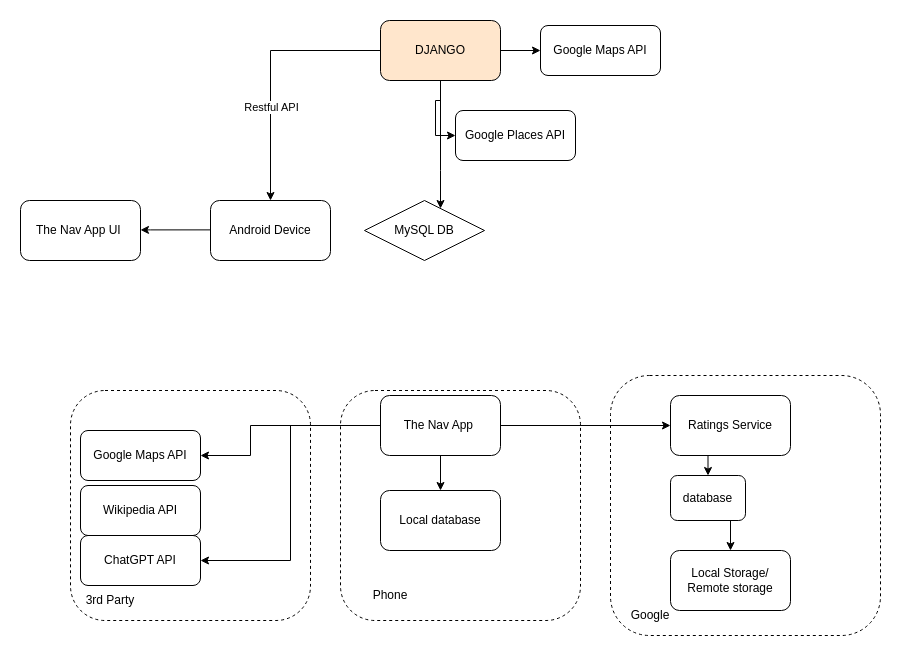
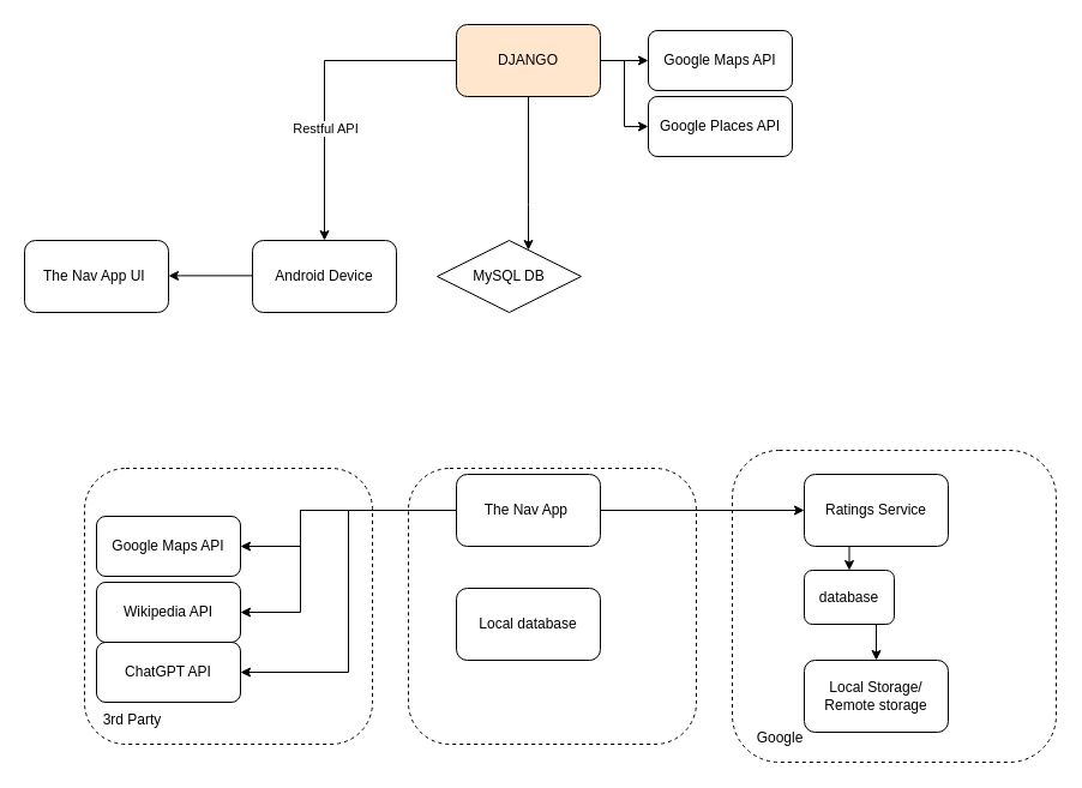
  <mxCell id="0" />
  <mxCell id="1" parent="0" />
  <mxCell id="2" value="" style="rounded=1;whiteSpace=wrap;html=1;gradientColor=none;fillColor=none;dashed=1;" vertex="1" parent="1"><mxGeometry x="340" y="390" width="240" height="230" as="geometry" /></mxCell>
  <mxCell id="3" value="" style="rounded=1;whiteSpace=wrap;html=1;gradientColor=none;fillColor=none;dashed=1;" vertex="1" parent="1"><mxGeometry x="70" y="390" width="240" height="230" as="geometry" /></mxCell>
- <mxCell id="4" value="Google Places API" style="rounded=1;whiteSpace=wrap;html=1;" parent="1" vertex="1"><mxGeometry x="455" y="110" width="120" height="50" as="geometry" /></mxCell>
+ <mxCell id="4" value="Google Places API" style="rounded=1;whiteSpace=wrap;html=1;" parent="1" vertex="1"><mxGeometry x="540" y="80" width="120" height="50" as="geometry" /></mxCell>
  <mxCell id="5" value="Android Device" style="rounded=1;whiteSpace=wrap;html=1;" parent="1" vertex="1"><mxGeometry x="210" y="200" width="120" height="60" as="geometry" /></mxCell>
  <mxCell id="6" value="Google Maps API" style="rounded=1;whiteSpace=wrap;html=1;" parent="1" vertex="1"><mxGeometry x="540" y="25" width="120" height="50" as="geometry" /></mxCell>
  <mxCell id="7" value="MySQL DB" style="rhombus;whiteSpace=wrap;html=1;" vertex="1" parent="1"><mxGeometry x="364" y="200" width="120" height="60" as="geometry" /></mxCell>
  <mxCell id="8" style="edgeStyle=orthogonalEdgeStyle;rounded=0;orthogonalLoop=1;jettySize=auto;html=1;" edge="1" parent="1" source="13" target="5"><mxGeometry relative="1" as="geometry" /></mxCell>
  <mxCell id="9" value="Restful API" style="edgeLabel;html=1;align=center;verticalAlign=middle;resizable=0;points=[];" vertex="1" connectable="0" parent="8"><mxGeometry x="0.279" relative="1" as="geometry"><mxPoint as="offset" /></mxGeometry></mxCell>
  <mxCell id="10" style="edgeStyle=orthogonalEdgeStyle;rounded=0;orthogonalLoop=1;jettySize=auto;html=1;" edge="1" parent="1" source="13" target="7"><mxGeometry relative="1" as="geometry"><Array as="points"><mxPoint x="440" y="170" /><mxPoint x="440" y="170" /></Array></mxGeometry></mxCell>
  <mxCell id="11" style="edgeStyle=orthogonalEdgeStyle;rounded=0;orthogonalLoop=1;jettySize=auto;html=1;" edge="1" parent="1" source="13" target="6"><mxGeometry relative="1" as="geometry" /></mxCell>
  <mxCell id="12" style="edgeStyle=orthogonalEdgeStyle;rounded=0;orthogonalLoop=1;jettySize=auto;html=1;entryX=0;entryY=0.5;entryDx=0;entryDy=0;" edge="1" parent="1" source="13" target="4"><mxGeometry relative="1" as="geometry" /></mxCell>
  <mxCell id="13" value="DJANGO" style="rounded=1;whiteSpace=wrap;html=1;fillColor=#ffe6cc;" vertex="1" parent="1"><mxGeometry x="380" y="20" width="120" height="60" as="geometry" /></mxCell>
  <mxCell id="14" style="edgeStyle=orthogonalEdgeStyle;rounded=0;orthogonalLoop=1;jettySize=auto;html=1;entryX=1;entryY=0.5;entryDx=0;entryDy=0;" edge="1" parent="1" target="20"><mxGeometry relative="1" as="geometry"><mxPoint x="340" y="425.003" as="sourcePoint" /><mxPoint x="160" y="455.003" as="targetPoint" /><Array as="points"><mxPoint x="250" y="425" /><mxPoint x="250" y="455" /></Array></mxGeometry></mxCell>
- <mxCell id="16" style="edgeStyle=orthogonalEdgeStyle;rounded=0;orthogonalLoop=1;jettySize=auto;html=1;" edge="1" parent="1" source="19" target="22"><mxGeometry relative="1" as="geometry" /></mxCell>
+ <mxCell id="15" style="edgeStyle=orthogonalEdgeStyle;rounded=0;orthogonalLoop=1;jettySize=auto;html=1;exitX=0;exitY=0.5;exitDx=0;exitDy=0;" edge="1" parent="1" source="19" target="21"><mxGeometry relative="1" as="geometry"><mxPoint x="380" y="490.003" as="sourcePoint" /><mxPoint x="139.957" y="549.96" as="targetPoint" /><Array as="points"><mxPoint x="250" y="425" /><mxPoint x="250" y="510" /></Array></mxGeometry></mxCell>
  <mxCell id="17" style="edgeStyle=orthogonalEdgeStyle;rounded=0;orthogonalLoop=1;jettySize=auto;html=1;entryX=1;entryY=0.5;entryDx=0;entryDy=0;" edge="1" parent="1" source="19" target="25"><mxGeometry relative="1" as="geometry" /></mxCell>
  <mxCell id="18" style="edgeStyle=orthogonalEdgeStyle;rounded=0;orthogonalLoop=1;jettySize=auto;html=1;" edge="1" parent="1" source="19" target="29"><mxGeometry relative="1" as="geometry" /></mxCell>
  <mxCell id="19" value="The Nav App&amp;nbsp;" style="rounded=1;whiteSpace=wrap;html=1;" vertex="1" parent="1"><mxGeometry x="380" y="395" width="120" height="60" as="geometry" /></mxCell>
  <mxCell id="20" value="Google Maps API" style="rounded=1;whiteSpace=wrap;html=1;" vertex="1" parent="1"><mxGeometry x="80" y="430" width="120" height="50" as="geometry" /></mxCell>
  <mxCell id="21" value="Wikipedia API" style="rounded=1;whiteSpace=wrap;html=1;" vertex="1" parent="1"><mxGeometry x="80" y="485" width="120" height="50" as="geometry" /></mxCell>
  <mxCell id="22" value="Local database" style="rounded=1;whiteSpace=wrap;html=1;" vertex="1" parent="1"><mxGeometry x="380" y="490" width="120" height="60" as="geometry" /></mxCell>
  <mxCell id="23" value="3rd Party" style="text;html=1;align=center;verticalAlign=middle;whiteSpace=wrap;rounded=0;" vertex="1" parent="1"><mxGeometry x="80" y="585" width="60" height="30" as="geometry" /></mxCell>
- <mxCell id="24" value="Phone" style="text;html=1;align=center;verticalAlign=middle;whiteSpace=wrap;rounded=0;" vertex="1" parent="1"><mxGeometry x="360" y="580" width="60" height="30" as="geometry" /></mxCell>
  <mxCell id="25" value="ChatGPT API" style="rounded=1;whiteSpace=wrap;html=1;" vertex="1" parent="1"><mxGeometry x="80" y="535" width="120" height="50" as="geometry" /></mxCell>
  <mxCell id="26" value="" style="rounded=1;whiteSpace=wrap;html=1;gradientColor=none;fillColor=none;dashed=1;" vertex="1" parent="1"><mxGeometry x="610" y="375" width="270" height="260" as="geometry" /></mxCell>
  <mxCell id="27" value="Google" style="text;html=1;align=center;verticalAlign=middle;whiteSpace=wrap;rounded=0;" vertex="1" parent="1"><mxGeometry x="620" y="600" width="60" height="30" as="geometry" /></mxCell>
  <mxCell id="28" style="edgeStyle=orthogonalEdgeStyle;rounded=0;orthogonalLoop=1;jettySize=auto;html=1;exitX=0.5;exitY=1;exitDx=0;exitDy=0;entryX=0.5;entryY=0;entryDx=0;entryDy=0;" edge="1" parent="1" source="29" target="31"><mxGeometry relative="1" as="geometry" /></mxCell>
  <mxCell id="29" value="Ratings Service" style="rounded=1;whiteSpace=wrap;html=1;" vertex="1" parent="1"><mxGeometry x="670" y="395" width="120" height="60" as="geometry" /></mxCell>
  <mxCell id="30" style="edgeStyle=orthogonalEdgeStyle;rounded=0;orthogonalLoop=1;jettySize=auto;html=1;exitX=0.5;exitY=1;exitDx=0;exitDy=0;entryX=0.5;entryY=0;entryDx=0;entryDy=0;" edge="1" parent="1" source="31" target="32"><mxGeometry relative="1" as="geometry" /></mxCell>
  <mxCell id="31" value="database" style="rounded=1;whiteSpace=wrap;html=1;" vertex="1" parent="1"><mxGeometry x="670" y="475" width="75" height="45" as="geometry" /></mxCell>
  <mxCell id="32" value="Local Storage/ Remote storage" style="rounded=1;whiteSpace=wrap;html=1;" vertex="1" parent="1"><mxGeometry x="670" y="550" width="120" height="60" as="geometry" /></mxCell>
  <mxCell id="33" value="The Nav App UI&amp;nbsp;" style="rounded=1;whiteSpace=wrap;html=1;" vertex="1" parent="1"><mxGeometry x="20" y="200" width="120" height="60" as="geometry" /></mxCell>
  <mxCell id="34" style="edgeStyle=orthogonalEdgeStyle;rounded=0;orthogonalLoop=1;jettySize=auto;html=1;entryX=1;entryY=0.75;entryDx=0;entryDy=0;" edge="1" parent="1"><mxGeometry relative="1" as="geometry"><mxPoint x="210" y="229.38" as="sourcePoint" /><mxPoint x="140" y="229.38" as="targetPoint" /><Array as="points"><mxPoint x="150" y="229.38" /></Array></mxGeometry></mxCell>
